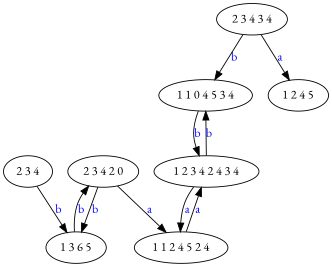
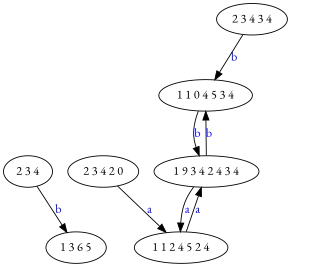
  digraph {
    fontname="EB Garamond"
    node [fontname="EB Garamond"]
    edge [fontname="EB Garamond"]
    n1 [label="1 1 0 4 5 3 4"]
    "2 3 4 3 4"
-   "1 2 4 5"
-   "1 2 3 4 2 4 3 4"
+   "1 2 3 4 2 4 3 4" [label="1 9 3 4 2 4 3 4"]
    "1 1 2 4 5 2 4"
    n6 [label="1 3 6 5"]
    n7 [label="2 3 4 2 0"]
    "2 3 4"
    n1 -> "1 2 3 4 2 4 3 4" [label=<<font color="blue">b</font>>]
    "2 3 4 3 4" -> n1 [label=<<font color="blue">b</font>>]
-   "2 3 4 3 4" -> "1 2 4 5" [label=<<font color="blue">a</font>>]
    "1 2 3 4 2 4 3 4" -> n1 [label=<<font color="blue">b</font>>]
    "1 2 3 4 2 4 3 4" -> "1 1 2 4 5 2 4" [label=<<font color="blue">a</font>>]
    "1 1 2 4 5 2 4" -> "1 2 3 4 2 4 3 4" [label=<<font color="blue">a</font>>]
-   n6 -> n7 [label=<<font color="blue">b</font>>]
    n7 -> "1 1 2 4 5 2 4" [label=<<font color="blue">a</font>>]
-   n7 -> n6 [label=<<font color="blue">b</font>>]
    "2 3 4" -> n6 [label=<<font color="blue">b</font>>]
  }
